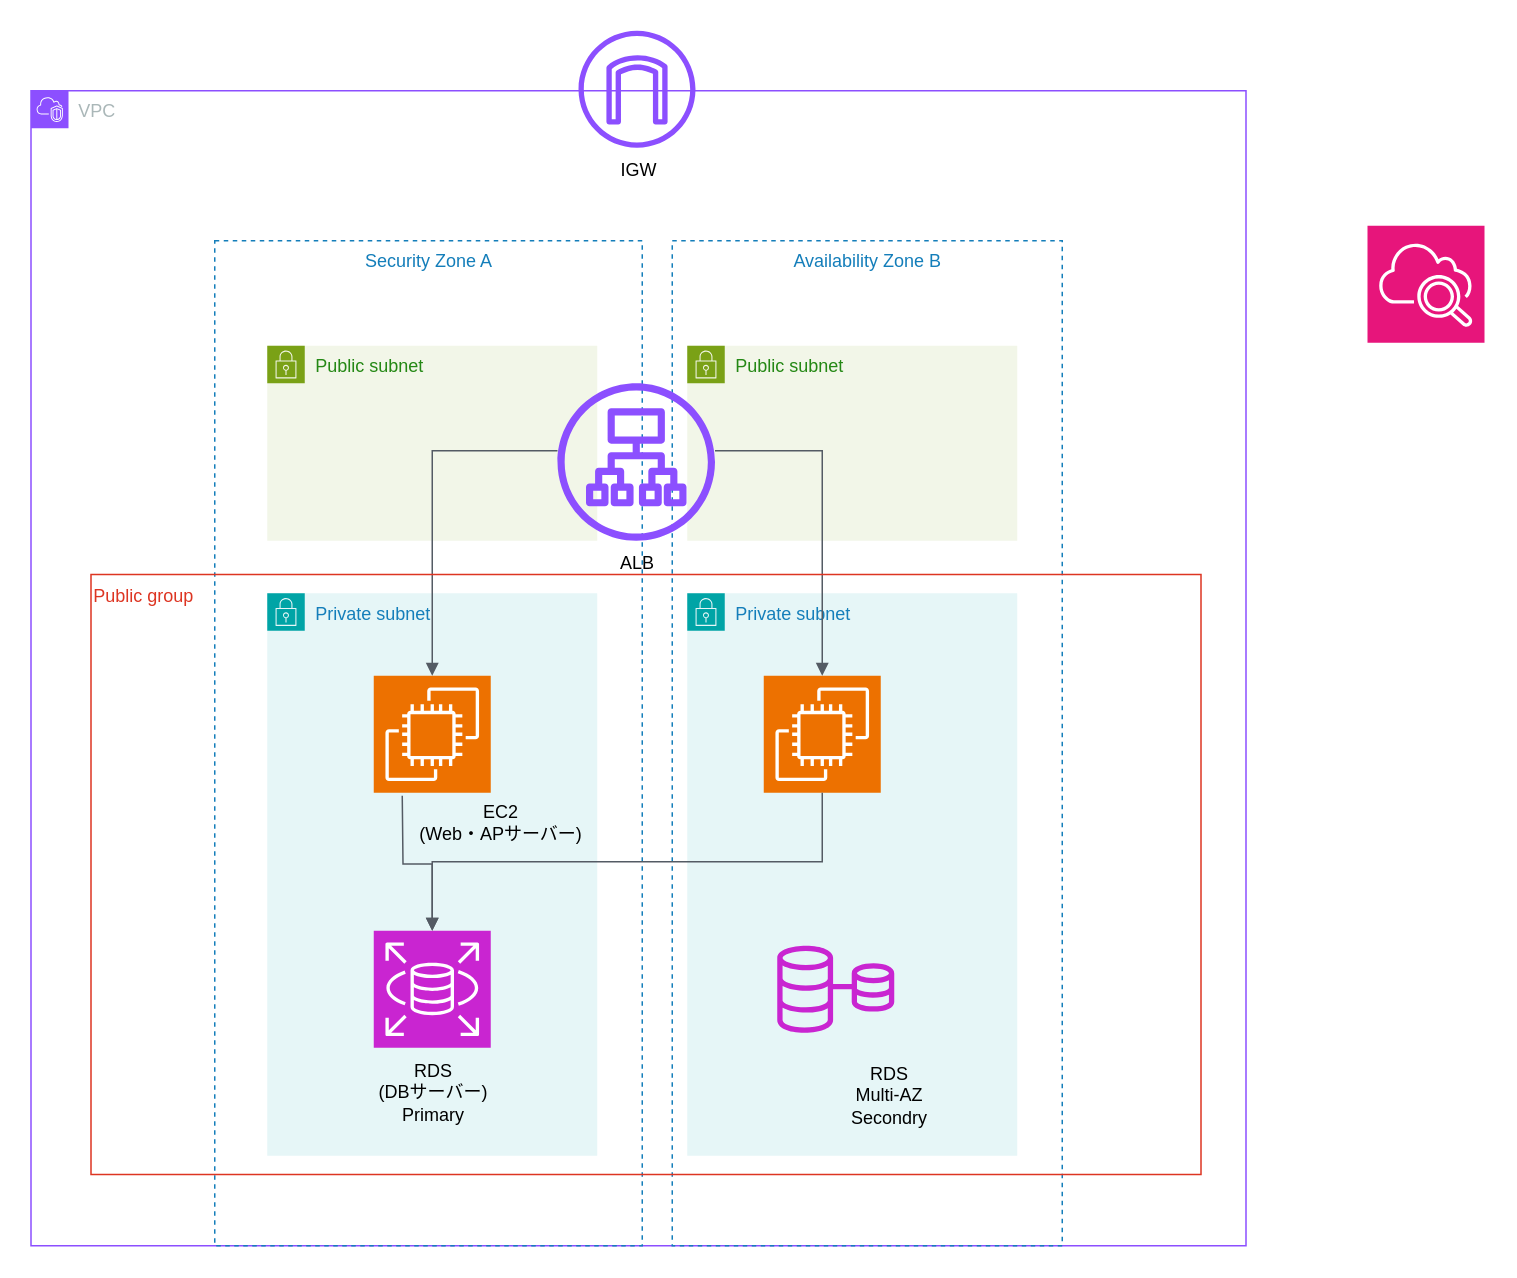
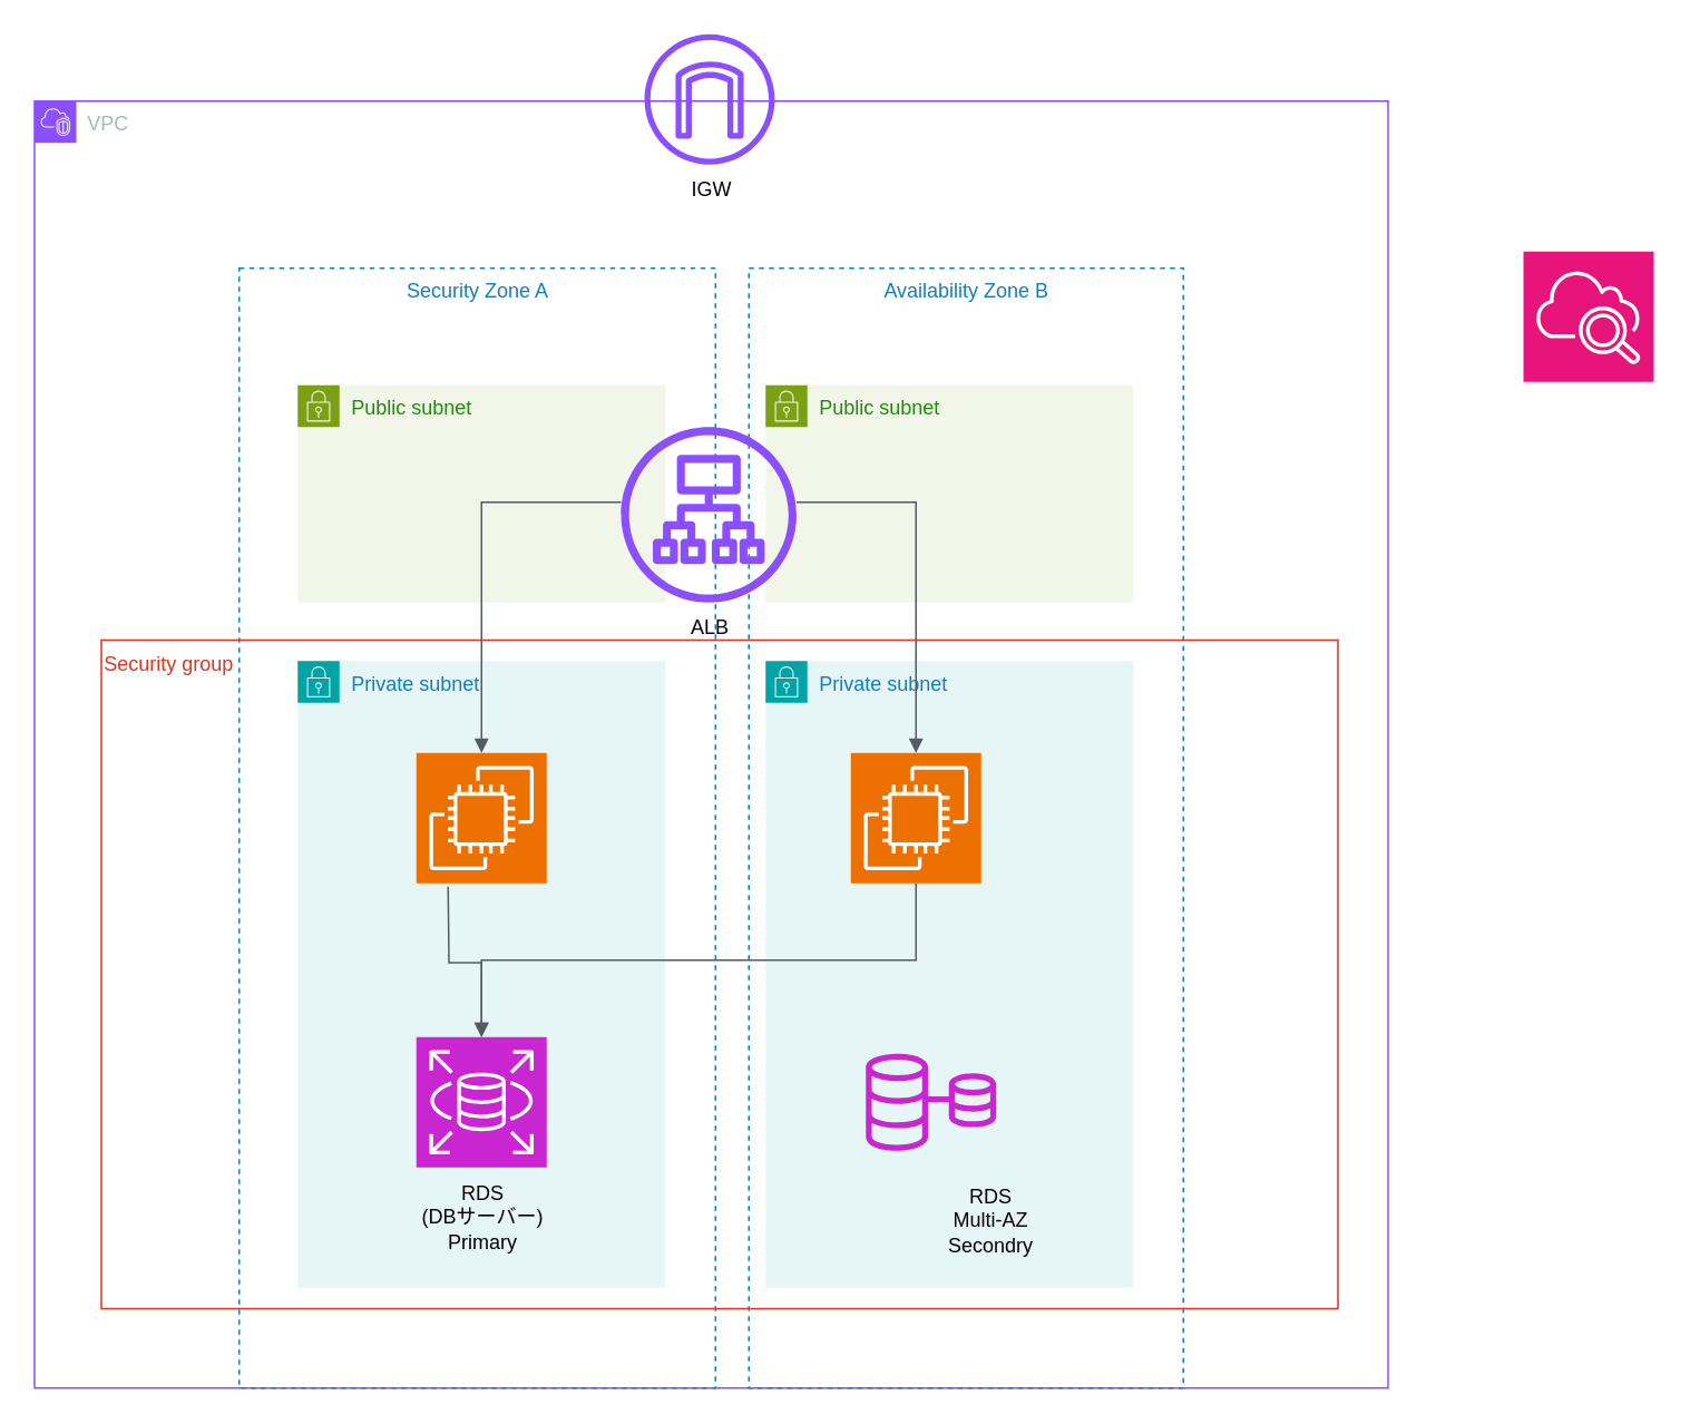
  <mxCell id="0" />
  <mxCell id="1" parent="0" />
  <mxCell id="2" value="VPC" style="points=[[0,0],[0.25,0],[0.5,0],[0.75,0],[1,0],[1,0.25],[1,0.5],[1,0.75],[1,1],[0.75,1],[0.5,1],[0.25,1],[0,1],[0,0.75],[0,0.5],[0,0.25]];outlineConnect=0;gradientColor=none;html=1;whiteSpace=wrap;fontSize=12;fontStyle=0;container=1;pointerEvents=0;collapsible=0;recursiveResize=0;shape=mxgraph.aws4.group;grIcon=mxgraph.aws4.group_vpc2;strokeColor=#8C4FFF;fillColor=none;verticalAlign=top;align=left;spacingLeft=30;fontColor=#AAB7B8;dashed=0;" vertex="1" parent="1"><mxGeometry x="20" y="60" width="810" height="770" as="geometry" /></mxCell>
  <mxCell id="3" value="IGW" style="text;html=1;align=center;verticalAlign=middle;resizable=0;points=[];autosize=1;strokeColor=none;fillColor=none;" vertex="1" parent="2"><mxGeometry x="380" y="38" width="50" height="30" as="geometry" /></mxCell>
  <mxCell id="4" value="Security Zone A" style="fillColor=none;strokeColor=#147EBA;dashed=1;verticalAlign=top;fontStyle=0;fontColor=#147EBA;whiteSpace=wrap;html=1;" vertex="1" parent="2"><mxGeometry x="122.5" y="100" width="285" height="670" as="geometry" /></mxCell>
  <mxCell id="5" value="Public subnet" style="points=[[0,0],[0.25,0],[0.5,0],[0.75,0],[1,0],[1,0.25],[1,0.5],[1,0.75],[1,1],[0.75,1],[0.5,1],[0.25,1],[0,1],[0,0.75],[0,0.5],[0,0.25]];outlineConnect=0;gradientColor=none;html=1;whiteSpace=wrap;fontSize=12;fontStyle=0;container=1;pointerEvents=0;collapsible=0;recursiveResize=0;shape=mxgraph.aws4.group;grIcon=mxgraph.aws4.group_security_group;grStroke=0;strokeColor=#7AA116;fillColor=#F2F6E8;verticalAlign=top;align=left;spacingLeft=30;fontColor=#248814;dashed=0;" vertex="1" parent="2"><mxGeometry x="157.5" y="170" width="220" height="130" as="geometry" /></mxCell>
  <mxCell id="6" value="Private subnet" style="points=[[0,0],[0.25,0],[0.5,0],[0.75,0],[1,0],[1,0.25],[1,0.5],[1,0.75],[1,1],[0.75,1],[0.5,1],[0.25,1],[0,1],[0,0.75],[0,0.5],[0,0.25]];outlineConnect=0;gradientColor=none;html=1;whiteSpace=wrap;fontSize=12;fontStyle=0;container=1;pointerEvents=0;collapsible=0;recursiveResize=0;shape=mxgraph.aws4.group;grIcon=mxgraph.aws4.group_security_group;grStroke=0;strokeColor=#00A4A6;fillColor=#E6F6F7;verticalAlign=top;align=left;spacingLeft=30;fontColor=#147EBA;dashed=0;" vertex="1" parent="2"><mxGeometry x="157.5" y="335" width="220" height="375" as="geometry" /></mxCell>
  <mxCell id="7" value="" style="sketch=0;points=[[0,0,0],[0.25,0,0],[0.5,0,0],[0.75,0,0],[1,0,0],[0,1,0],[0.25,1,0],[0.5,1,0],[0.75,1,0],[1,1,0],[0,0.25,0],[0,0.5,0],[0,0.75,0],[1,0.25,0],[1,0.5,0],[1,0.75,0]];outlineConnect=0;fontColor=#232F3E;fillColor=#ED7100;strokeColor=#ffffff;dashed=0;verticalLabelPosition=bottom;verticalAlign=top;align=center;html=1;fontSize=12;fontStyle=0;aspect=fixed;shape=mxgraph.aws4.resourceIcon;resIcon=mxgraph.aws4.ec2;" vertex="1" parent="6"><mxGeometry x="71" y="55" width="78" height="78" as="geometry" /></mxCell>
  <mxCell id="8" value="" style="sketch=0;points=[[0,0,0],[0.25,0,0],[0.5,0,0],[0.75,0,0],[1,0,0],[0,1,0],[0.25,1,0],[0.5,1,0],[0.75,1,0],[1,1,0],[0,0.25,0],[0,0.5,0],[0,0.75,0],[1,0.25,0],[1,0.5,0],[1,0.75,0]];outlineConnect=0;fontColor=#232F3E;fillColor=#C925D1;strokeColor=#ffffff;dashed=0;verticalLabelPosition=bottom;verticalAlign=top;align=center;html=1;fontSize=12;fontStyle=0;aspect=fixed;shape=mxgraph.aws4.resourceIcon;resIcon=mxgraph.aws4.rds;" vertex="1" parent="6"><mxGeometry x="71" y="225" width="78" height="78" as="geometry" /></mxCell>
- <mxCell id="9" value="EC2&lt;div&gt;(Web・APサーバー)&lt;/div&gt;" style="text;html=1;align=center;verticalAlign=middle;resizable=0;points=[];autosize=1;strokeColor=none;fillColor=none;" vertex="1" parent="6"><mxGeometry x="90" y="133" width="130" height="40" as="geometry" /></mxCell>
  <mxCell id="10" value="RDS&lt;div&gt;(DBサーバー)&lt;/div&gt;&lt;div&gt;Primary&lt;/div&gt;" style="text;html=1;align=center;verticalAlign=middle;resizable=0;points=[];autosize=1;strokeColor=none;fillColor=none;" vertex="1" parent="6"><mxGeometry x="60" y="303" width="100" height="60" as="geometry" /></mxCell>
  <mxCell id="11" value="Availability Zone B" style="fillColor=none;strokeColor=#147EBA;dashed=1;verticalAlign=top;fontStyle=0;fontColor=#147EBA;whiteSpace=wrap;html=1;" vertex="1" parent="2"><mxGeometry x="427.5" y="100" width="260" height="670" as="geometry" /></mxCell>
  <mxCell id="12" value="Public subnet" style="points=[[0,0],[0.25,0],[0.5,0],[0.75,0],[1,0],[1,0.25],[1,0.5],[1,0.75],[1,1],[0.75,1],[0.5,1],[0.25,1],[0,1],[0,0.75],[0,0.5],[0,0.25]];outlineConnect=0;gradientColor=none;html=1;whiteSpace=wrap;fontSize=12;fontStyle=0;container=1;pointerEvents=0;collapsible=0;recursiveResize=0;shape=mxgraph.aws4.group;grIcon=mxgraph.aws4.group_security_group;grStroke=0;strokeColor=#7AA116;fillColor=#F2F6E8;verticalAlign=top;align=left;spacingLeft=30;fontColor=#248814;dashed=0;" vertex="1" parent="2"><mxGeometry x="437.5" y="170" width="220" height="130" as="geometry" /></mxCell>
  <mxCell id="13" value="Private subnet" style="points=[[0,0],[0.25,0],[0.5,0],[0.75,0],[1,0],[1,0.25],[1,0.5],[1,0.75],[1,1],[0.75,1],[0.5,1],[0.25,1],[0,1],[0,0.75],[0,0.5],[0,0.25]];outlineConnect=0;gradientColor=none;html=1;whiteSpace=wrap;fontSize=12;fontStyle=0;container=1;pointerEvents=0;collapsible=0;recursiveResize=0;shape=mxgraph.aws4.group;grIcon=mxgraph.aws4.group_security_group;grStroke=0;strokeColor=#00A4A6;fillColor=#E6F6F7;verticalAlign=top;align=left;spacingLeft=30;fontColor=#147EBA;dashed=0;" vertex="1" parent="2"><mxGeometry x="437.5" y="335" width="220" height="375" as="geometry" /></mxCell>
  <mxCell id="14" value="" style="sketch=0;points=[[0,0,0],[0.25,0,0],[0.5,0,0],[0.75,0,0],[1,0,0],[0,1,0],[0.25,1,0],[0.5,1,0],[0.75,1,0],[1,1,0],[0,0.25,0],[0,0.5,0],[0,0.75,0],[1,0.25,0],[1,0.5,0],[1,0.75,0]];outlineConnect=0;fontColor=#232F3E;fillColor=#ED7100;strokeColor=#ffffff;dashed=0;verticalLabelPosition=bottom;verticalAlign=top;align=center;html=1;fontSize=12;fontStyle=0;aspect=fixed;shape=mxgraph.aws4.resourceIcon;resIcon=mxgraph.aws4.ec2;" vertex="1" parent="13"><mxGeometry x="51" y="55" width="78" height="78" as="geometry" /></mxCell>
  <mxCell id="15" value="" style="sketch=0;outlineConnect=0;fontColor=#232F3E;gradientColor=none;fillColor=#C925D1;strokeColor=none;dashed=0;verticalLabelPosition=bottom;verticalAlign=top;align=center;html=1;fontSize=12;fontStyle=0;aspect=fixed;pointerEvents=1;shape=mxgraph.aws4.rds_multi_az;" vertex="1" parent="13"><mxGeometry x="60" y="235" width="78" height="58" as="geometry" /></mxCell>
  <mxCell id="16" value="RDS&lt;div&gt;Multi-AZ&lt;/div&gt;&lt;div&gt;Secondry&lt;/div&gt;" style="text;html=1;align=center;verticalAlign=middle;resizable=0;points=[];autosize=1;strokeColor=none;fillColor=none;" vertex="1" parent="13"><mxGeometry x="99" y="305" width="70" height="60" as="geometry" /></mxCell>
  <mxCell id="17" value="" style="sketch=0;outlineConnect=0;fontColor=#232F3E;gradientColor=none;fillColor=#8C4FFF;strokeColor=none;dashed=0;verticalLabelPosition=bottom;verticalAlign=top;align=center;html=1;fontSize=12;fontStyle=0;aspect=fixed;pointerEvents=1;shape=mxgraph.aws4.application_load_balancer;" vertex="1" parent="2"><mxGeometry x="351" y="195" width="105" height="105" as="geometry" /></mxCell>
  <mxCell id="18" value="" style="edgeStyle=orthogonalEdgeStyle;html=1;endArrow=none;elbow=vertical;startArrow=block;startFill=1;strokeColor=#545B64;rounded=0;exitX=0.5;exitY=0;exitDx=0;exitDy=0;exitPerimeter=0;" edge="1" parent="2" source="14" target="17"><mxGeometry width="100" relative="1" as="geometry"><mxPoint x="587.5" y="340" as="sourcePoint" /><mxPoint x="687.5" y="340" as="targetPoint" /><Array as="points"><mxPoint x="527.5" y="240" /></Array></mxGeometry></mxCell>
  <mxCell id="19" value="" style="edgeStyle=orthogonalEdgeStyle;html=1;endArrow=none;elbow=vertical;startArrow=block;startFill=1;strokeColor=#545B64;rounded=0;exitX=0.5;exitY=0;exitDx=0;exitDy=0;exitPerimeter=0;" edge="1" parent="2" source="7" target="17"><mxGeometry width="100" relative="1" as="geometry"><mxPoint x="267.5" y="370" as="sourcePoint" /><mxPoint x="687.5" y="420" as="targetPoint" /><Array as="points"><mxPoint x="267.5" y="240" /></Array></mxGeometry></mxCell>
  <mxCell id="20" value="" style="edgeStyle=orthogonalEdgeStyle;html=1;endArrow=none;elbow=vertical;startArrow=block;startFill=1;strokeColor=#545B64;rounded=0;entryX=0.5;entryY=1;entryDx=0;entryDy=0;entryPerimeter=0;exitX=0.5;exitY=0;exitDx=0;exitDy=0;exitPerimeter=0;" edge="1" parent="2" source="8" target="14"><mxGeometry width="100" relative="1" as="geometry"><mxPoint x="247.5" y="500" as="sourcePoint" /><mxPoint x="687.5" y="420" as="targetPoint" /></mxGeometry></mxCell>
  <mxCell id="21" value="ALB" style="text;html=1;align=center;verticalAlign=middle;resizable=0;points=[];autosize=1;strokeColor=none;fillColor=none;" vertex="1" parent="2"><mxGeometry x="379" y="300" width="50" height="30" as="geometry" /></mxCell>
  <mxCell id="22" value="" style="edgeStyle=orthogonalEdgeStyle;html=1;endArrow=none;elbow=vertical;startArrow=block;startFill=1;strokeColor=#545B64;rounded=0;exitX=0.5;exitY=0;exitDx=0;exitDy=0;exitPerimeter=0;" edge="1" parent="2" source="8"><mxGeometry width="100" relative="1" as="geometry"><mxPoint x="587.5" y="420" as="sourcePoint" /><mxPoint x="247.5" y="470" as="targetPoint" /></mxGeometry></mxCell>
- <mxCell id="23" value="Public group" style="fillColor=none;strokeColor=#DD3522;verticalAlign=top;fontStyle=0;fontColor=#DD3522;whiteSpace=wrap;html=1;align=left;" vertex="1" parent="2"><mxGeometry x="40" y="322.5" width="740" height="400" as="geometry" /></mxCell>
+ <mxCell id="23" value="Security group" style="fillColor=none;strokeColor=#DD3522;verticalAlign=top;fontStyle=0;fontColor=#DD3522;whiteSpace=wrap;html=1;align=left;" vertex="1" parent="2"><mxGeometry x="40" y="322.5" width="740" height="400" as="geometry" /></mxCell>
  <mxCell id="24" value="" style="sketch=0;points=[[0,0,0],[0.25,0,0],[0.5,0,0],[0.75,0,0],[1,0,0],[0,1,0],[0.25,1,0],[0.5,1,0],[0.75,1,0],[1,1,0],[0,0.25,0],[0,0.5,0],[0,0.75,0],[1,0.25,0],[1,0.5,0],[1,0.75,0]];points=[[0,0,0],[0.25,0,0],[0.5,0,0],[0.75,0,0],[1,0,0],[0,1,0],[0.25,1,0],[0.5,1,0],[0.75,1,0],[1,1,0],[0,0.25,0],[0,0.5,0],[0,0.75,0],[1,0.25,0],[1,0.5,0],[1,0.75,0]];outlineConnect=0;fontColor=#232F3E;fillColor=#E7157B;strokeColor=#ffffff;dashed=0;verticalLabelPosition=bottom;verticalAlign=top;align=center;html=1;fontSize=12;fontStyle=0;aspect=fixed;shape=mxgraph.aws4.resourceIcon;resIcon=mxgraph.aws4.cloudwatch_2;" vertex="1" parent="1"><mxGeometry x="911" y="150" width="78" height="78" as="geometry" /></mxCell>
  <mxCell id="25" value="" style="sketch=0;outlineConnect=0;fontColor=#232F3E;gradientColor=none;fillColor=#8C4FFF;strokeColor=none;dashed=0;verticalLabelPosition=bottom;verticalAlign=top;align=center;html=1;fontSize=12;fontStyle=0;aspect=fixed;pointerEvents=1;shape=mxgraph.aws4.internet_gateway;" vertex="1" parent="1"><mxGeometry x="385" y="20" width="78" height="78" as="geometry" /></mxCell>
